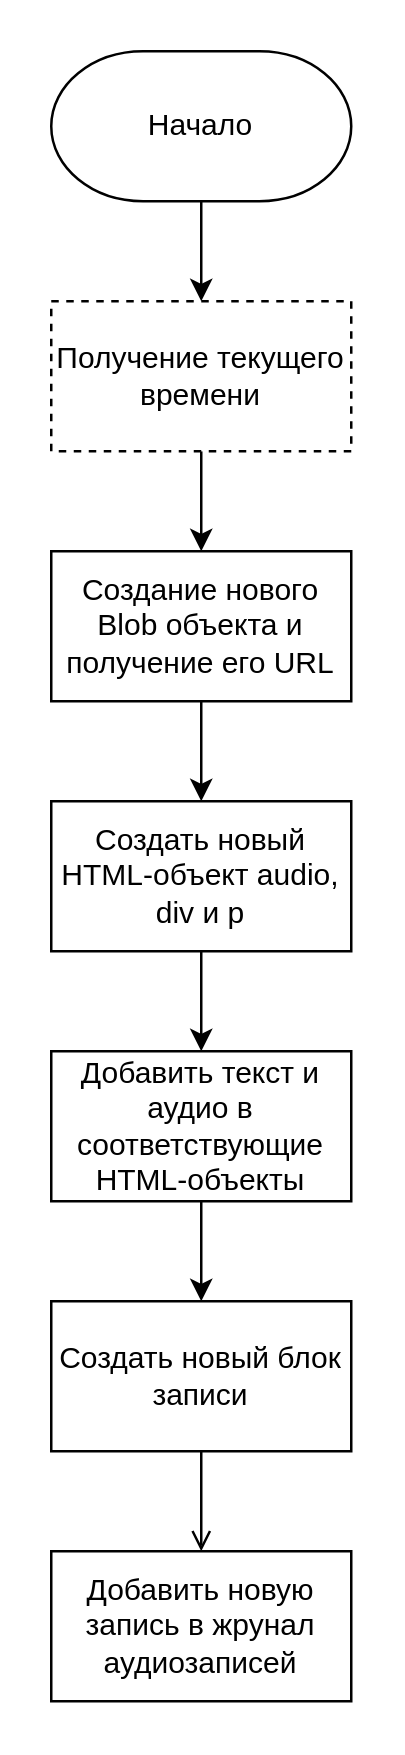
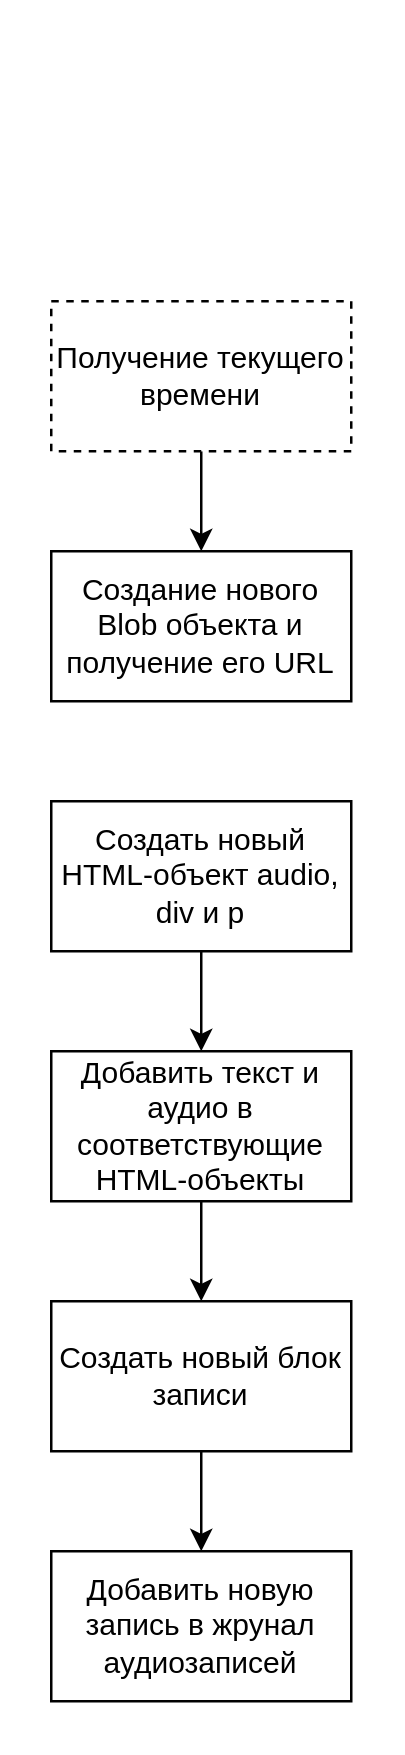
  <mxCell id="0" />
  <mxCell id="1" parent="0" />
- <mxCell id="2" value="" style="edgeStyle=orthogonalEdgeStyle;rounded=0;orthogonalLoop=1;jettySize=auto;html=1;" edge="1" parent="1" source="3" target="7"><mxGeometry relative="1" as="geometry" /></mxCell>
- <mxCell id="3" value="Начало" style="strokeWidth=1;html=1;shape=mxgraph.flowchart.terminator;whiteSpace=wrap;" vertex="1" parent="1"><mxGeometry x="20" y="20" width="120" height="60" as="geometry" /></mxCell>
- <mxCell id="4" value="" style="edgeStyle=orthogonalEdgeStyle;rounded=0;orthogonalLoop=1;jettySize=auto;html=1;" edge="1" parent="1" source="5" target="9"><mxGeometry relative="1" as="geometry" /></mxCell>
  <mxCell id="5" value="Создание нового Blob объекта и получение его URL" style="rounded=0;whiteSpace=wrap;html=1;strokeWidth=1;" vertex="1" parent="1"><mxGeometry x="20" y="220" width="120" height="60" as="geometry" /></mxCell>
  <mxCell id="6" value="" style="edgeStyle=orthogonalEdgeStyle;rounded=0;orthogonalLoop=1;jettySize=auto;html=1;" edge="1" parent="1" source="7" target="5"><mxGeometry relative="1" as="geometry" /></mxCell>
  <mxCell id="7" value="Получение текущего времени" style="rounded=0;whiteSpace=wrap;html=1;strokeWidth=1;dashed=1;" vertex="1" parent="1"><mxGeometry x="20" y="120" width="120" height="60" as="geometry" /></mxCell>
  <mxCell id="8" value="" style="edgeStyle=orthogonalEdgeStyle;rounded=0;orthogonalLoop=1;jettySize=auto;html=1;" edge="1" parent="1" source="9" target="11"><mxGeometry relative="1" as="geometry" /></mxCell>
  <mxCell id="9" value="Создать новый HTML-объект audio, div и p" style="rounded=0;whiteSpace=wrap;html=1;strokeWidth=1;" vertex="1" parent="1"><mxGeometry x="20" y="320" width="120" height="60" as="geometry" /></mxCell>
  <mxCell id="10" value="" style="edgeStyle=orthogonalEdgeStyle;rounded=0;orthogonalLoop=1;jettySize=auto;html=1;" edge="1" parent="1" source="11" target="13"><mxGeometry relative="1" as="geometry" /></mxCell>
  <mxCell id="11" value="Добавить текст и аудио в соответствующие HTML-объекты" style="rounded=0;whiteSpace=wrap;html=1;strokeWidth=1;" vertex="1" parent="1"><mxGeometry x="20" y="420" width="120" height="60" as="geometry" /></mxCell>
- <mxCell id="12" value="" style="edgeStyle=orthogonalEdgeStyle;rounded=0;orthogonalLoop=1;jettySize=auto;html=1;endArrow=open;" edge="1" parent="1" source="13" target="14"><mxGeometry relative="1" as="geometry" /></mxCell>
+ <mxCell id="12" value="" style="edgeStyle=orthogonalEdgeStyle;rounded=0;orthogonalLoop=1;jettySize=auto;html=1;" edge="1" parent="1" source="13" target="14"><mxGeometry relative="1" as="geometry" /></mxCell>
  <mxCell id="13" value="Создать новый блок записи" style="rounded=0;whiteSpace=wrap;html=1;strokeWidth=1;" vertex="1" parent="1"><mxGeometry x="20" y="520" width="120" height="60" as="geometry" /></mxCell>
  <mxCell id="14" value="Добавить новую запись в жрунал аудиозаписей" style="rounded=0;whiteSpace=wrap;html=1;strokeWidth=1;" vertex="1" parent="1"><mxGeometry x="20" y="620" width="120" height="60" as="geometry" /></mxCell>
